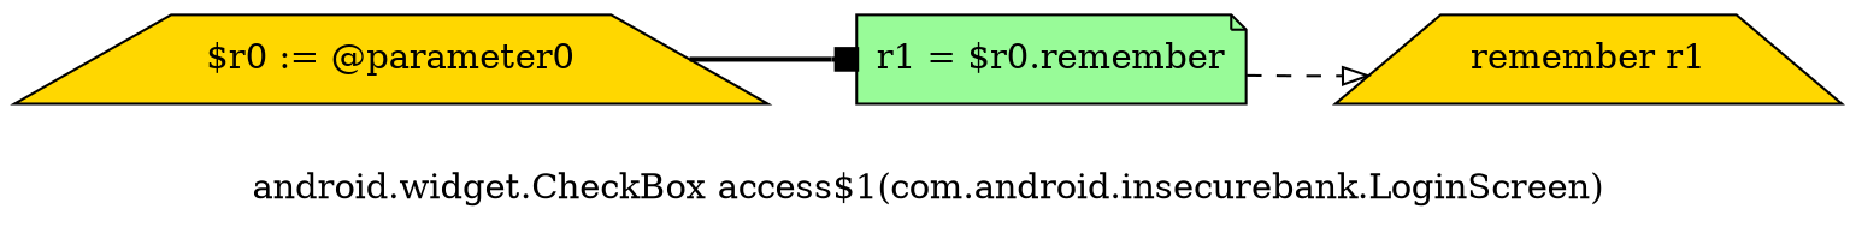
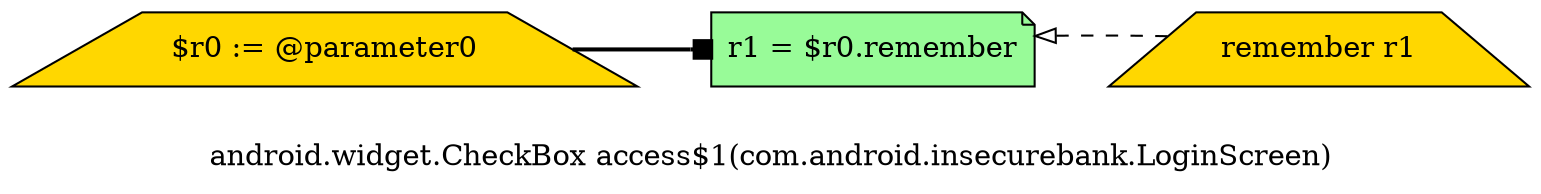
  digraph {
    label="android.widget.CheckBox access$1(com.android.insecurebank.LoginScreen)"
    rankdir=LR
    node [fillcolor=gold shape=trapezium style=filled]
    n1 [label="$r0 := @parameter0"]
    n2 [fillcolor=palegreen label="r1 = $r0.remember" shape=note]
    n3 [label="remember r1"]
    n1 -> n2 [arrowhead=box style=bold]
-   n2 -> n3 [arrowhead=onormal style=dashed]
+   n3 -> n2 [arrowhead=onormal style=dashed]
  }
